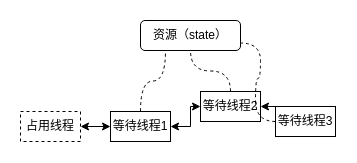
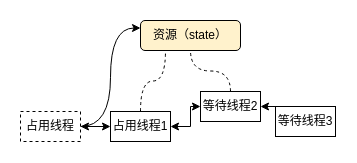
  <mxCell id="0" />
  <mxCell id="1" parent="0" />
+ <mxCell id="2" style="edgeStyle=orthogonalEdgeStyle;curved=1;rounded=0;orthogonalLoop=1;jettySize=auto;html=1;entryX=0;entryY=0.25;entryDx=0;entryDy=0;startArrow=none;startFill=0;endArrow=classic;endFill=1;" edge="1" parent="1" source="3" target="13"><mxGeometry relative="1" as="geometry" /></mxCell>
  <mxCell id="3" value="占用线程" style="rounded=0;whiteSpace=wrap;html=1;dashed=1;" vertex="1" parent="1"><mxGeometry x="20" y="111" width="60" height="30" as="geometry" /></mxCell>
  <mxCell id="4" style="edgeStyle=orthogonalEdgeStyle;rounded=0;orthogonalLoop=1;jettySize=auto;html=1;entryX=1;entryY=0.5;entryDx=0;entryDy=0;startArrow=classic;startFill=1;" edge="1" parent="1" source="7" target="3"><mxGeometry relative="1" as="geometry" /></mxCell>
  <mxCell id="5" style="edgeStyle=orthogonalEdgeStyle;rounded=0;orthogonalLoop=1;jettySize=auto;html=1;entryX=0;entryY=0.5;entryDx=0;entryDy=0;startArrow=classic;startFill=1;" edge="1" parent="1" source="7" target="10"><mxGeometry relative="1" as="geometry" /></mxCell>
  <mxCell id="6" style="edgeStyle=orthogonalEdgeStyle;curved=1;rounded=0;orthogonalLoop=1;jettySize=auto;html=1;entryX=0.25;entryY=1;entryDx=0;entryDy=0;startArrow=none;startFill=0;endArrow=none;endFill=0;dashed=1;" edge="1" parent="1" source="7" target="13"><mxGeometry relative="1" as="geometry" /></mxCell>
- <mxCell id="7" value="等待线程1" style="rounded=0;whiteSpace=wrap;html=1;" vertex="1" parent="1"><mxGeometry x="110" y="111" width="60" height="30" as="geometry" /></mxCell>
+ <mxCell id="7" value="占用线程1" style="rounded=0;whiteSpace=wrap;html=1;" vertex="1" parent="1"><mxGeometry x="110" y="111" width="60" height="30" as="geometry" /></mxCell>
  <mxCell id="8" style="edgeStyle=orthogonalEdgeStyle;rounded=0;orthogonalLoop=1;jettySize=auto;html=1;entryX=0;entryY=0.5;entryDx=0;entryDy=0;startArrow=classic;startFill=1;" edge="1" parent="1" source="10" target="12"><mxGeometry relative="1" as="geometry" /></mxCell>
  <mxCell id="9" style="edgeStyle=orthogonalEdgeStyle;curved=1;rounded=0;orthogonalLoop=1;jettySize=auto;html=1;entryX=0.5;entryY=1;entryDx=0;entryDy=0;startArrow=none;startFill=0;endArrow=none;endFill=0;dashed=1;" edge="1" parent="1" source="10" target="13"><mxGeometry relative="1" as="geometry" /></mxCell>
  <mxCell id="10" value="等待线程2" style="rounded=0;whiteSpace=wrap;html=1;" vertex="1" parent="1"><mxGeometry x="200" y="91" width="60" height="30" as="geometry" /></mxCell>
- <mxCell id="11" style="edgeStyle=orthogonalEdgeStyle;curved=1;rounded=0;orthogonalLoop=1;jettySize=auto;html=1;entryX=1;entryY=0.75;entryDx=0;entryDy=0;startArrow=none;startFill=0;endArrow=none;endFill=0;dashed=1;" edge="1" parent="1" source="12" target="13"><mxGeometry relative="1" as="geometry" /></mxCell>
  <mxCell id="12" value="等待线程3" style="rounded=0;whiteSpace=wrap;html=1;" vertex="1" parent="1"><mxGeometry x="275" y="106" width="60" height="30" as="geometry" /></mxCell>
- <mxCell id="13" value="资源（state）" style="rounded=1;whiteSpace=wrap;html=1;" vertex="1" parent="1"><mxGeometry x="140" y="20" width="100" height="30" as="geometry" /></mxCell>
+ <mxCell id="13" value="资源（state）" style="rounded=1;whiteSpace=wrap;html=1;fillColor=#fff2cc;" vertex="1" parent="1"><mxGeometry x="140" y="20" width="100" height="30" as="geometry" /></mxCell>
